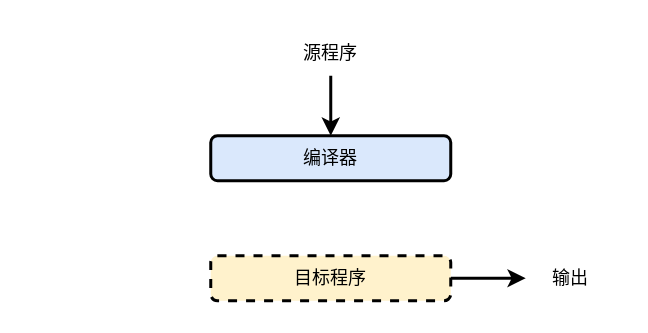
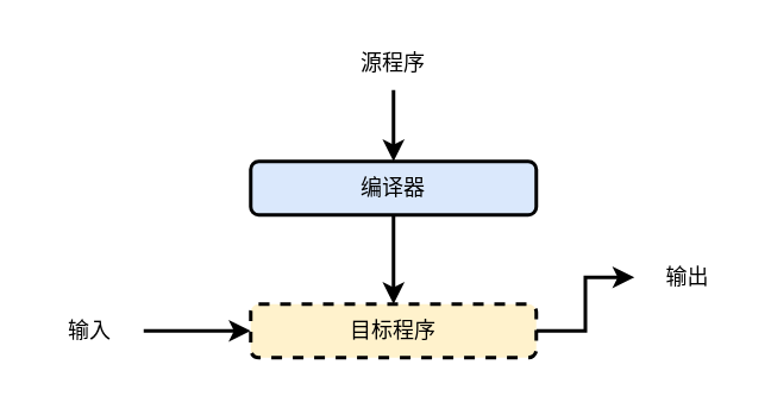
  <mxCell id="0" />
  <mxCell id="1" parent="0" />
+ <mxCell id="2" style="edgeStyle=orthogonalEdgeStyle;rounded=0;orthogonalLoop=1;jettySize=auto;html=1;strokeWidth=2;" edge="1" parent="1" source="3" target="5"><mxGeometry relative="1" as="geometry" /></mxCell>
  <mxCell id="3" value="编译器" style="rounded=1;whiteSpace=wrap;html=1;strokeWidth=2;fillColor=#dae8fc;" vertex="1" parent="1"><mxGeometry x="140" y="90" width="160" height="30" as="geometry" /></mxCell>
  <mxCell id="4" style="edgeStyle=orthogonalEdgeStyle;rounded=0;orthogonalLoop=1;jettySize=auto;html=1;strokeWidth=2;" edge="1" parent="1" source="5" target="10"><mxGeometry relative="1" as="geometry" /></mxCell>
  <mxCell id="5" value="目标程序" style="rounded=1;whiteSpace=wrap;html=1;dashed=1;strokeWidth=2;fillColor=#fff2cc;" vertex="1" parent="1"><mxGeometry x="140" y="170" width="160" height="30" as="geometry" /></mxCell>
  <mxCell id="6" style="edgeStyle=orthogonalEdgeStyle;rounded=0;orthogonalLoop=1;jettySize=auto;html=1;strokeWidth=2;" edge="1" parent="1" source="7" target="3"><mxGeometry relative="1" as="geometry" /></mxCell>
  <mxCell id="7" value="源程序" style="text;html=1;strokeColor=none;fillColor=none;align=center;verticalAlign=middle;whiteSpace=wrap;rounded=0;dashed=1;strokeWidth=2;" vertex="1" parent="1"><mxGeometry x="190" y="20" width="60" height="30" as="geometry" /></mxCell>
- <mxCell id="10" value="输出" style="text;html=1;strokeColor=none;fillColor=none;align=center;verticalAlign=middle;whiteSpace=wrap;rounded=0;dashed=1;" vertex="1" parent="1"><mxGeometry x="350" y="170" width="60" height="30" as="geometry" /></mxCell>
+ <mxCell id="8" style="edgeStyle=orthogonalEdgeStyle;rounded=0;orthogonalLoop=1;jettySize=auto;html=1;entryX=0;entryY=0.5;entryDx=0;entryDy=0;strokeWidth=2;" edge="1" parent="1" source="9" target="5"><mxGeometry relative="1" as="geometry" /></mxCell>
+ <mxCell id="9" value="输入" style="text;html=1;strokeColor=none;fillColor=none;align=center;verticalAlign=middle;whiteSpace=wrap;rounded=0;dashed=1;" vertex="1" parent="1"><mxGeometry x="20" y="170" width="60" height="30" as="geometry" /></mxCell>
+ <mxCell id="10" value="输出" style="text;html=1;strokeColor=none;fillColor=none;align=center;verticalAlign=middle;whiteSpace=wrap;rounded=0;dashed=1;" vertex="1" parent="1"><mxGeometry x="355" y="140" width="60" height="30" as="geometry" /></mxCell>
